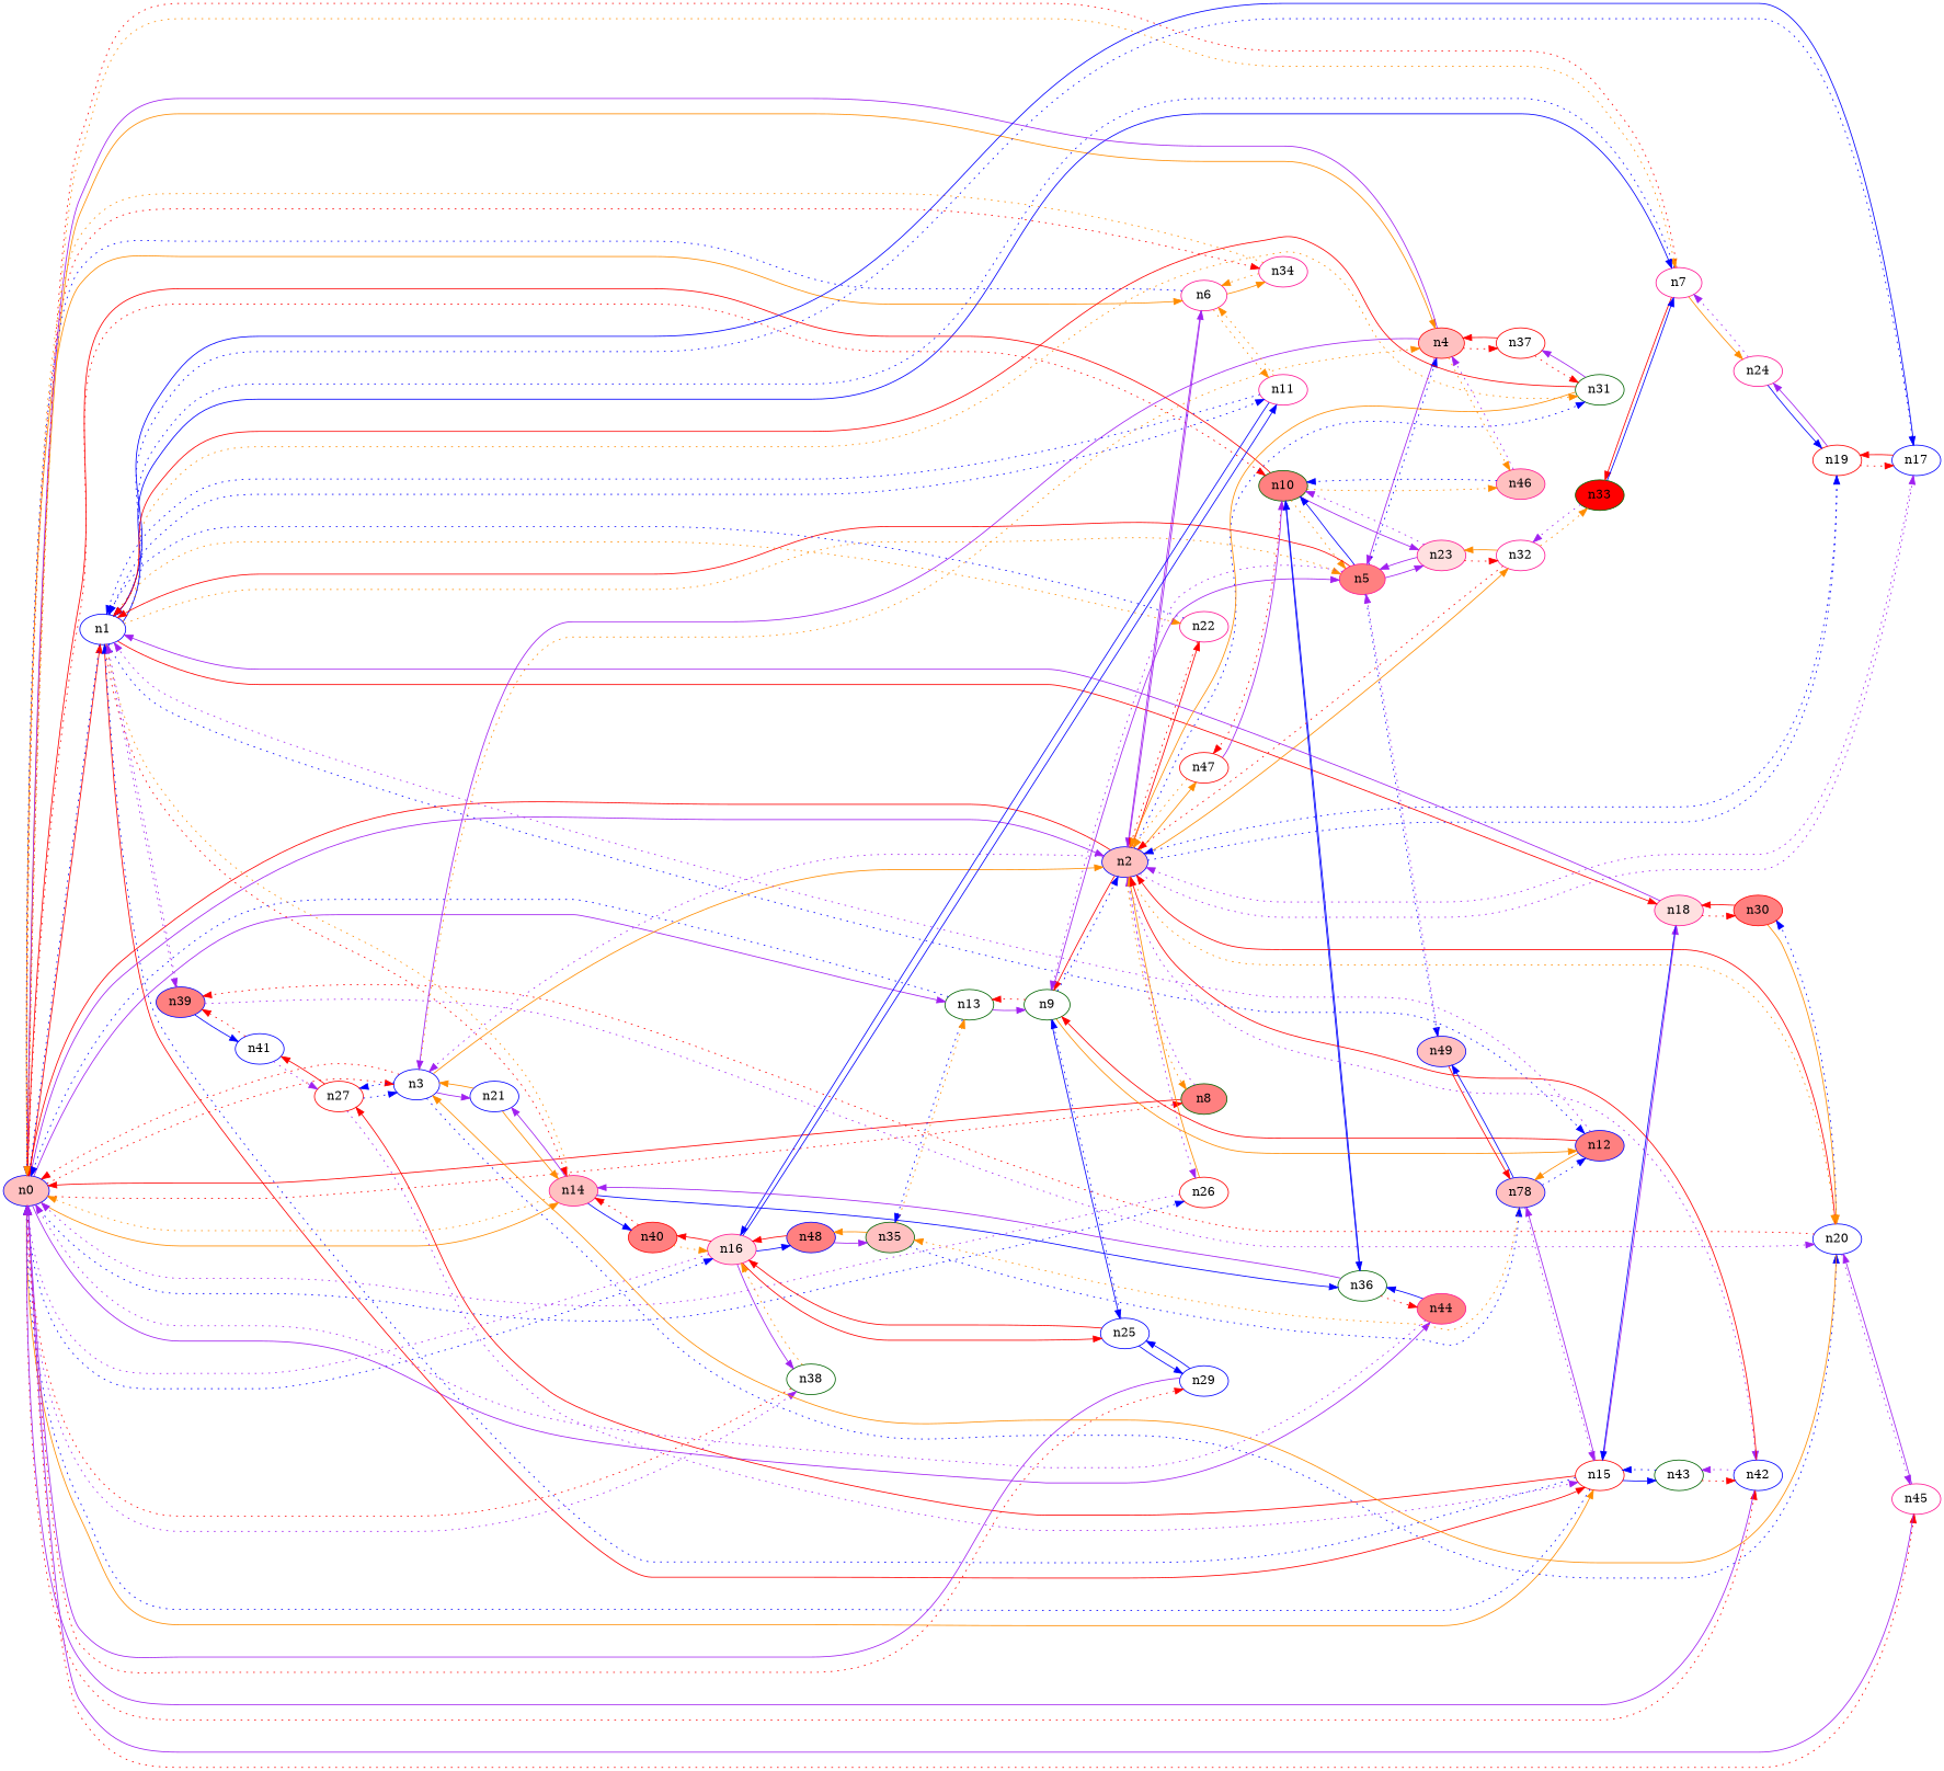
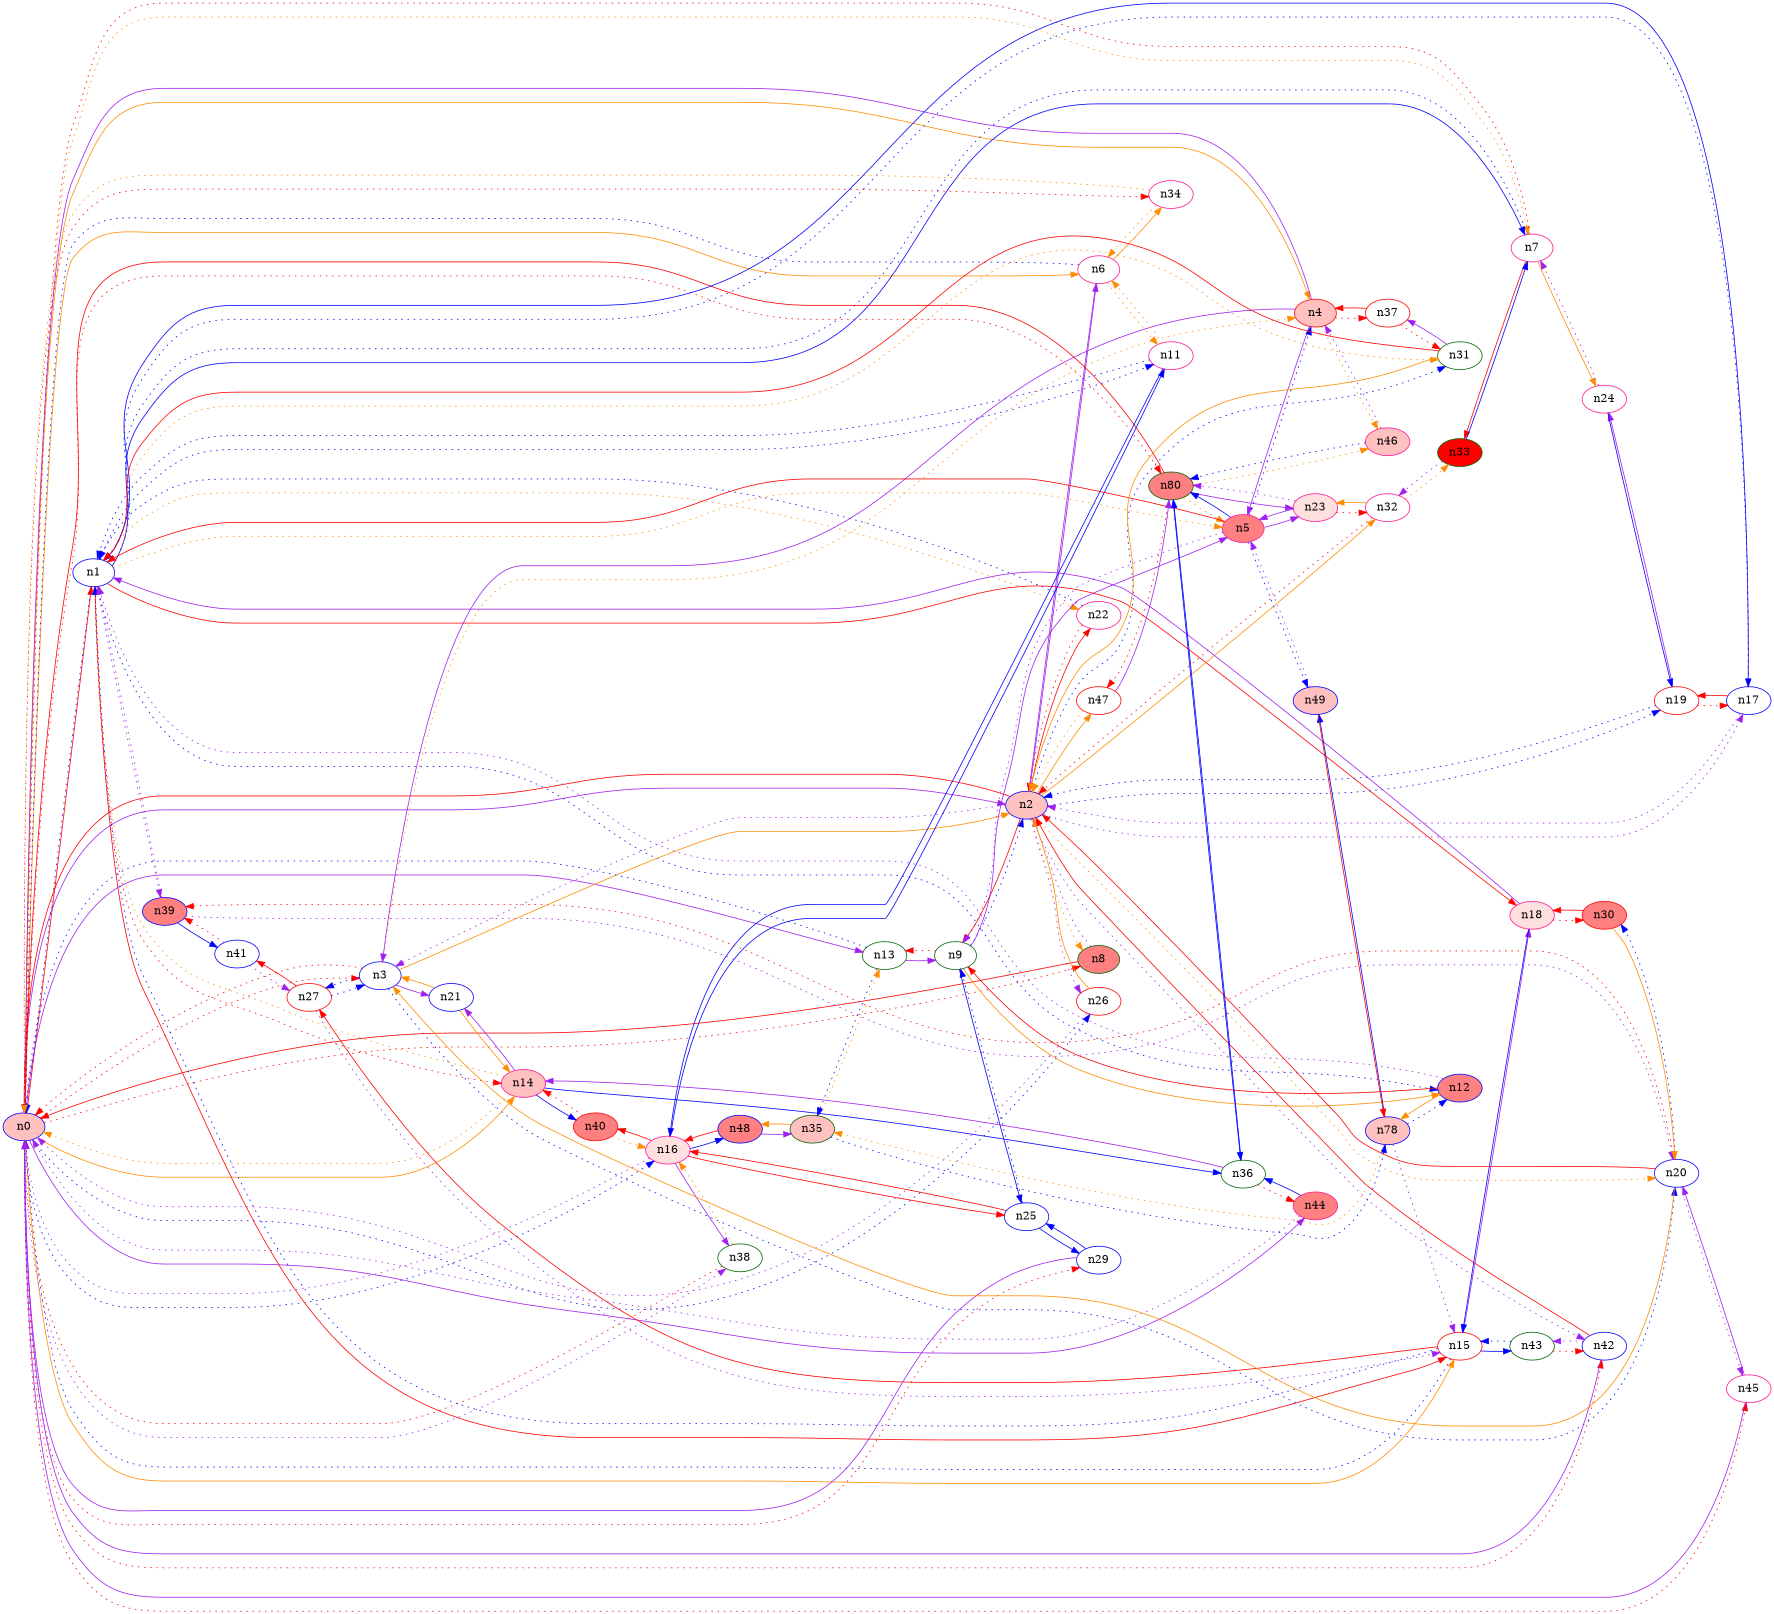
  strict digraph {
    rankdir=LR
    node [color=blue type=switch]
    edge [color=purple dst_port=0 src_port=0 style=dotted]
    n0 [fillcolor="#FFC0C0" style=filled type=host]
    n1
    n2 [fillcolor="#FFC0C0" style=filled type=host]
    n3
    n4 [color=red fillcolor="#FFC0C0" style=filled type=host]
    n6 [color=deeppink]
    n7 [color=deeppink]
    n8 [color=darkgreen fillcolor="#FF8080" style=filled]
-   n10 [color=darkgreen fillcolor="#FF8080" style=filled type=host]
+   n10 [color=darkgreen fillcolor="#FF8080" style=filled type=host label=n80]
    n13 [color=darkgreen]
    n14 [color=deeppink fillcolor="#FFC0C0" style=filled type=host]
    n15 [color=red]
    n16 [color=deeppink fillcolor="#FFE0E0" style=filled type=host]
    n26 [color=red]
    n29
    n34 [color=deeppink]
    n38 [color=darkgreen]
    n42
    n44 [color=deeppink fillcolor="#FF8080" style=filled]
    n45 [color=deeppink]
    n5 [color=deeppink fillcolor="#FF8080" style=filled type=host]
    n11 [color=deeppink]
    n12 [fillcolor="#FF8080" style=filled type=host]
    n17
    n18 [color=deeppink fillcolor="#FFE0E0" style=filled type=host]
    n22 [color=deeppink]
    n31 [color=darkgreen]
    n39 [fillcolor="#FF8080" style=filled type=host]
    n9 [color=darkgreen]
    n19 [color=red]
    n20
    n32 [color=deeppink]
    n47 [color=red]
    n21
    n27 [color=red]
    n37 [color=red]
    n46 [color=deeppink fillcolor="#FFC0C0" style=filled type=host]
    n24 [color=deeppink]
    n33 [color=darkgreen fillcolor="#FF0000" style=filled]
    n23 [color=deeppink fillcolor="#FFE0E0" style=filled]
    n36 [color=darkgreen]
    n35 [color=darkgreen fillcolor="#FFC0C0" style=filled type=host]
    n40 [color=red fillcolor="#FF8080" style=filled]
    n28 [fillcolor="#FFC0C0" label=n78 style=filled type=host]
    n43 [color=darkgreen]
    n25
    n48 [fillcolor="#FF8080" style=filled type=host]
    n49 [fillcolor="#FFC0C0" style=filled type=host]
    n30 [color=red fillcolor="#FF8080" style=filled]
    n41
    n0 -> n1 [color=red style=solid]
    n0 -> n2 [style=solid]
    n0 -> n3 [color=red]
    n0 -> n4 [color=darkorange style=solid]
    n0 -> n6 [color=darkorange style=solid]
    n0 -> n7 [color=darkorange]
    n0 -> n8 [color=red]
    n0 -> n10 [color=red]
    n0 -> n13 [style=solid]
    n0 -> n14 [color=darkorange style=solid]
    n0 -> n15 [color=darkorange style=solid]
    n0 -> n16 [color=blue]
    n0 -> n26 [color=blue]
    n0 -> n29 [color=red]
    n0 -> n34 [color=red]
    n0 -> n38
    n0 -> n42 [color=red]
    n0 -> n44 [style=solid]
    n0 -> n45 [color=red]
    n1 -> n0 [color=blue]
    n1 -> n7 [color=blue style=solid]
    n1 -> n14 [color=red]
    n1 -> n15 [color=red style=solid]
    n1 -> n5 [color=darkorange]
    n1 -> n11 [color=blue]
    n1 -> n12 [color=blue]
    n1 -> n17 [color=blue]
    n1 -> n18 [color=red style=solid]
    n1 -> n22 [color=darkorange]
    n1 -> n31 [color=darkorange]
    n1 -> n39
    n2 -> n0 [color=red style=solid]
    n2 -> n3
    n2 -> n6 [style=solid]
    n2 -> n8 [color=darkorange]
    n2 -> n26
    n2 -> n42
    n2 -> n17
    n2 -> n22 [color=red style=solid]
    n2 -> n31 [color=blue]
    n2 -> n9 [color=red style=solid]
    n2 -> n19 [color=blue]
    n2 -> n20 [color=darkorange]
    n2 -> n32 [color=darkorange style=solid]
    n2 -> n47 [color=darkorange style=solid]
    n3 -> n0 [color=red]
    n3 -> n2 [color=darkorange style=solid]
    n3 -> n4 [color=darkorange]
    n3 -> n20 [color=blue]
    n3 -> n21 [style=solid]
    n3 -> n27 [color=blue]
    n4 -> n0 [style=solid]
    n4 -> n3 [style=solid]
    n4 -> n5 [style=solid]
    n4 -> n37 [color=red]
    n4 -> n46 [color=darkorange]
    n6 -> n0 [color=blue]
    n6 -> n2 [style=solid]
    n6 -> n34 [color=darkorange style=solid]
    n6 -> n11 [color=darkorange]
    n7 -> n0 [color=red]
    n7 -> n1 [color=blue]
    n7 -> n24 [color=darkorange style=solid]
    n7 -> n33 [color=red style=solid]
    n8 -> n0 [color=red style=solid]
    n8 -> n2
    n10 -> n0 [color=red style=solid]
    n10 -> n5 [color=darkorange]
    n10 -> n47 [color=red]
    n10 -> n46 [color=darkorange]
    n10 -> n23 [style=solid]
    n10 -> n36 [color=blue style=solid]
    n13 -> n0 [color=blue]
    n13 -> n9 [style=solid]
    n13 -> n35 [color=blue]
    n14 -> n0 [color=darkorange]
    n14 -> n1 [color=darkorange]
    n14 -> n21 [style=solid]
    n14 -> n36 [color=blue style=solid]
    n14 -> n40 [color=blue style=solid]
    n15 -> n0 [color=blue]
    n15 -> n1 [color=blue]
    n15 -> n18 [style=solid]
    n15 -> n27 [color=red style=solid]
-   n15 -> n28 [style=solid]
    n15 -> n43 [color=blue style=solid]
    n16 -> n0
    n16 -> n38 [style=solid]
    n16 -> n11 [color=blue style=solid]
    n16 -> n40 [color=red style=solid]
    n16 -> n25 [color=red style=solid]
    n16 -> n48 [color=blue style=solid]
    n26 -> n0
    n26 -> n2 [color=darkorange style=solid]
    n29 -> n0 [style=solid]
    n29 -> n25 [color=blue style=solid]
    n34 -> n0 [color=darkorange]
    n34 -> n6 [color=darkorange]
    n38 -> n0 [color=red]
    n38 -> n16 [color=darkorange]
    n42 -> n0 [style=solid]
    n42 -> n2 [color=red style=solid]
    n42 -> n43
    n44 -> n0
    n44 -> n36 [color=blue style=solid]
    n45 -> n0 [style=solid]
    n45 -> n20 [style=solid]
    n5 -> n1 [color=red style=solid]
    n5 -> n4 [color=blue]
    n5 -> n10 [color=blue style=solid]
    n5 -> n9
    n5 -> n23 [style=solid]
    n5 -> n49 [color=blue]
    n11 -> n1 [color=blue]
    n11 -> n6 [color=darkorange]
    n11 -> n16 [color=blue style=solid]
    n12 -> n1
    n12 -> n9 [color=red style=solid]
    n12 -> n28 [color=darkorange style=solid]
    n17 -> n1 [color=blue style=solid]
    n17 -> n2
    n17 -> n19 [color=red style=solid]
    n18 -> n1 [style=solid]
    n18 -> n15 [color=blue style=solid]
    n18 -> n30 [color=red]
    n22 -> n1 [color=blue]
    n22 -> n2 [color=red]
    n31 -> n1 [color=red style=solid]
    n31 -> n2 [color=darkorange style=solid]
    n31 -> n37 [style=solid]
    n39 -> n1
    n39 -> n20
    n39 -> n41 [color=blue style=solid]
    n9 -> n2 [color=blue]
    n9 -> n13 [color=red]
    n9 -> n5 [style=solid]
    n9 -> n12 [color=darkorange style=solid]
    n9 -> n25 [color=blue style=solid]
    n19 -> n2 [color=blue]
    n19 -> n17 [color=red]
    n19 -> n24 [style=solid]
    n20 -> n2 [color=red style=solid]
    n20 -> n3 [color=darkorange style=solid]
    n20 -> n45
    n20 -> n39 [color=red]
    n20 -> n30 [color=blue]
    n32 -> n2 [color=red]
    n32 -> n33 [color=darkorange]
    n32 -> n23 [color=darkorange style=solid]
    n47 -> n2 [color=darkorange]
    n47 -> n10 [style=solid]
    n21 -> n3 [color=darkorange style=solid]
    n21 -> n14 [color=darkorange style=solid]
    n27 -> n3 [color=blue]
    n27 -> n15
    n27 -> n41 [color=red style=solid]
    n37 -> n4 [color=red style=solid]
    n37 -> n31 [color=red]
    n46 -> n4
    n46 -> n10 [color=blue]
    n24 -> n7
    n24 -> n19 [color=blue style=solid]
    n33 -> n7 [color=blue style=solid]
    n33 -> n32
    n23 -> n10
    n23 -> n5 [style=solid]
    n23 -> n32 [color=red]
    n36 -> n10 [color=blue style=solid]
    n36 -> n14 [style=solid]
    n36 -> n44 [color=red]
    n35 -> n13 [color=darkorange]
    n35 -> n28 [color=blue]
    n35 -> n48 [color=darkorange style=solid]
    n40 -> n14 [color=red]
    n40 -> n16 [color=darkorange]
    n28 -> n15
    n28 -> n12 [color=blue]
    n28 -> n35 [color=darkorange]
    n28 -> n49 [color=blue style=solid]
    n43 -> n15 [color=blue]
    n43 -> n42 [color=red]
    n25 -> n16 [color=red style=solid]
    n25 -> n29 [color=blue style=solid]
    n25 -> n9 [color=blue]
    n48 -> n16 [color=red style=solid]
    n48 -> n35 [style=solid]
    n49 -> n5
    n49 -> n28 [color=red style=solid]
    n30 -> n18 [color=red style=solid]
    n30 -> n20 [color=darkorange style=solid]
    n41 -> n39 [color=red]
    n41 -> n27
  }
